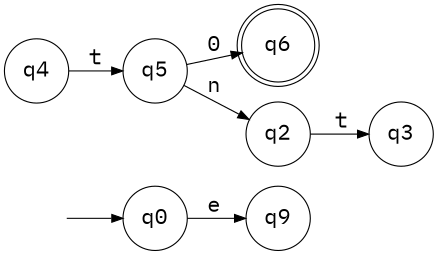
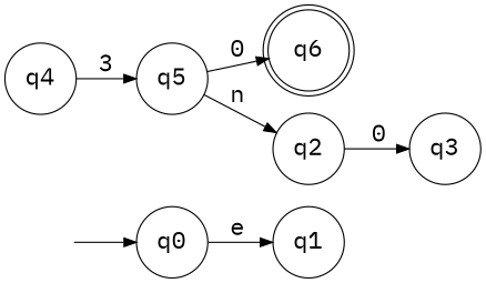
  digraph {
    fontname="IBM Plex Mono"
    rankdir=LR
    node [fontname="IBM Plex Mono" fontsize=20 shape=circle]
    edge [fontname="IBM Plex Mono" fontsize="20pt"]
    "" [shape=plaintext]
    n2 [label=q0]
-   n3 [label=q9]
+   n3 [label=q1]
    n4 [label=q6 shape=doublecircle]
    n5 [label=q5]
    n6 [label=q2]
    n7 [label=q3]
    n8 [label=q4]
    "" -> n2
    n2 -> n3 [label=e]
    n5 -> n4 [label=0]
    n5 -> n6 [label=n]
-   n6 -> n7 [label=t]
-   n8 -> n5 [label=t]
+   n6 -> n7 [label=0]
+   n8 -> n5 [label=3]
  }
